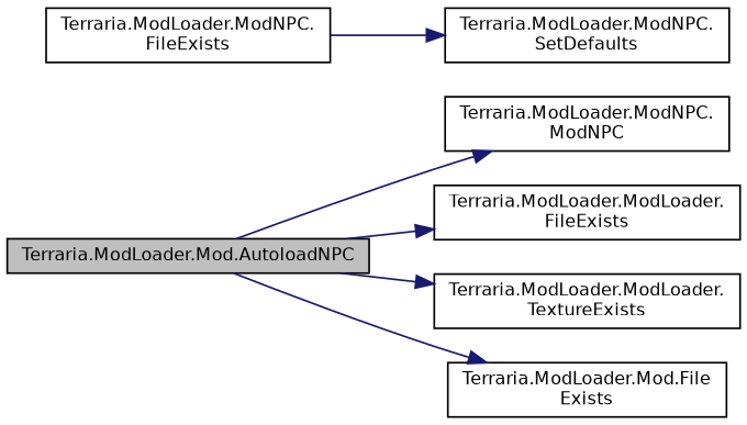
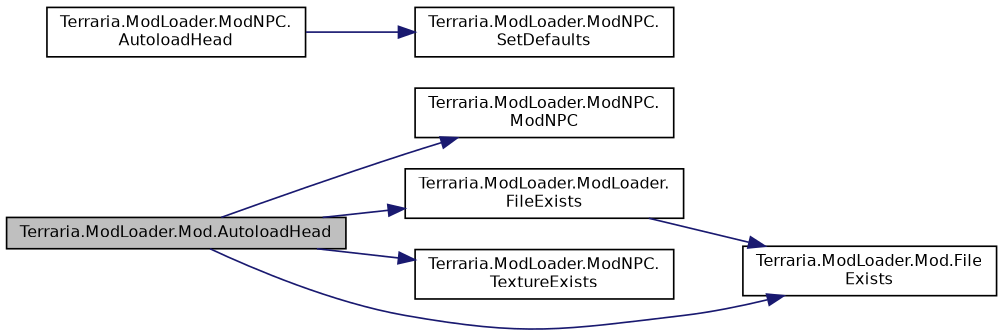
  digraph {
    rankdir=LR
    node [color=black fillcolor=white fontname=Helvetica fontsize=10 shape=record style=filled]
    edge [color=midnightblue fontname=Helvetica fontsize=10 labelfontname=Helvetica labelfontsize=10 style=solid]
-   n1 [fillcolor=grey75 fontcolor=black height=0.2 label="Terraria.ModLoader.Mod.AutoloadNPC" width=0.4]
+   n1 [fillcolor=grey75 fontcolor=black height=0.2 label="Terraria.ModLoader.Mod.AutoloadHead" width=0.4]
    n2 [height=0.2 label="Terraria.ModLoader.ModNPC.\lModNPC" width=0.4]
    n3 [height=0.2 label="Terraria.ModLoader.ModLoader.\lFileExists" width=0.4]
-   n4 [height=0.2 label="Terraria.ModLoader.ModLoader.\lTextureExists" width=0.4]
+   n4 [height=0.2 label="Terraria.ModLoader.ModNPC.\lTextureExists" width=0.4]
    n5 [height=0.2 label="Terraria.ModLoader.Mod.File\lExists" width=0.4]
-   n6 [height=0.2 label="Terraria.ModLoader.ModNPC.\lFileExists" width=0.4]
+   n6 [height=0.2 label="Terraria.ModLoader.ModNPC.\lAutoloadHead" width=0.4]
    n7 [height=0.2 label="Terraria.ModLoader.ModNPC.\lSetDefaults" width=0.4]
    n1 -> n2
    n1 -> n3
    n1 -> n4
    n1 -> n5
+   n3 -> n5
    n6 -> n7
  }
